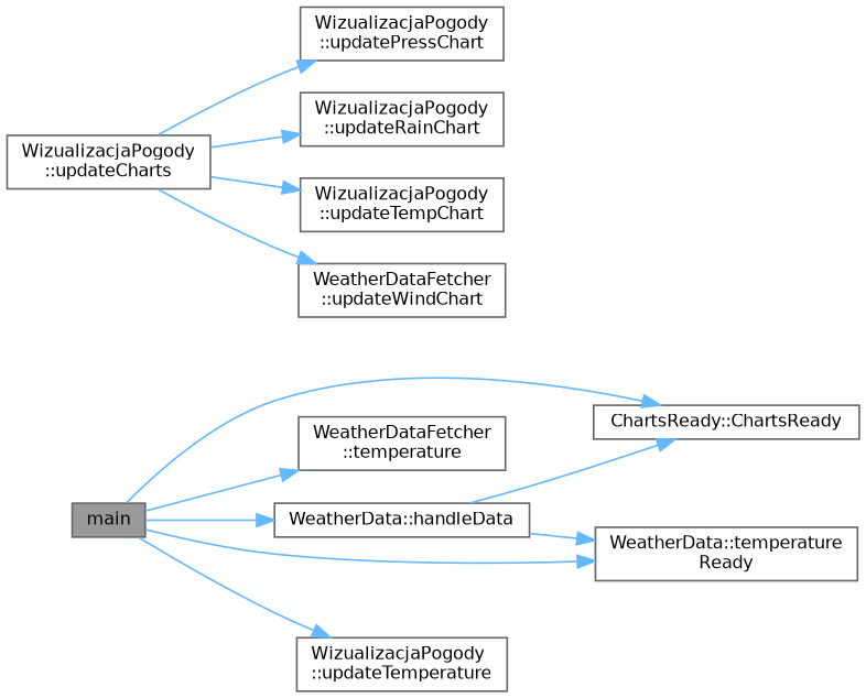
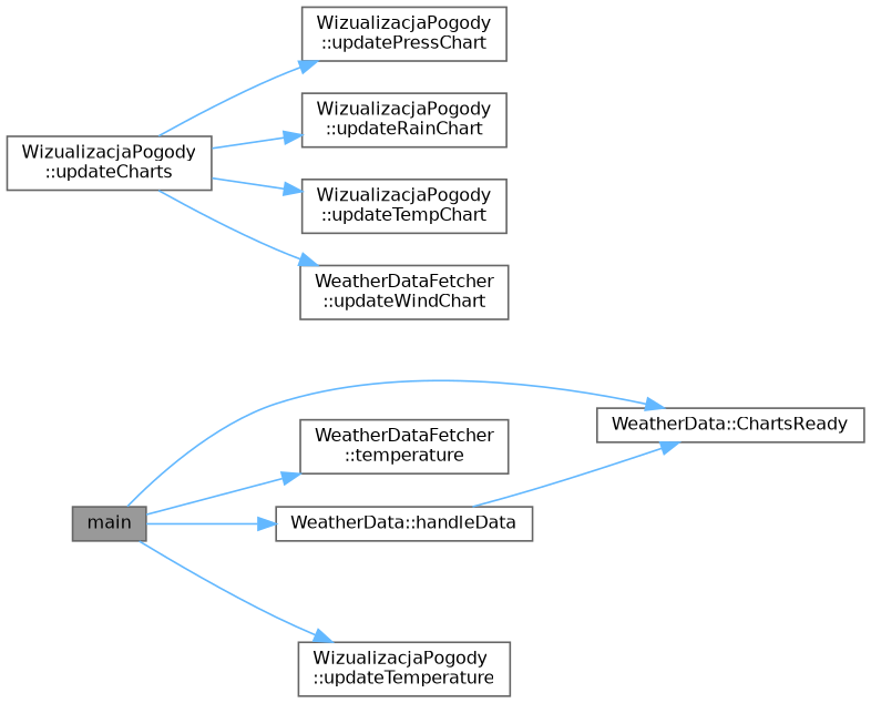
  digraph {
    rankdir=LR
    node [color=grey40 fillcolor=white fontname=Helvetica fontsize=10 shape=box style=filled]
    edge [color=steelblue1 fontname=Helvetica fontsize=10 labelfontname=Helvetica labelfontsize=10 style=solid]
    n1 [color=gray40 fillcolor=grey60 fontcolor=black height=0.2 label=main width=0.4]
-   n2 [height=0.2 label="ChartsReady::ChartsReady" width=0.4]
+   n2 [height=0.2 label="WeatherData::ChartsReady" width=0.4]
    n3 [height=0.2 label="WeatherDataFetcher\l::temperature" width=0.4]
    n4 [height=0.2 label="WeatherData::handleData" width=0.4]
-   n5 [height=0.2 label="WeatherData::temperature\lReady" width=0.4]
    n6 [height=0.2 label="WizualizacjaPogody\l::updateTemperature" width=0.4]
    n7 [height=0.2 label="WizualizacjaPogody\l::updateCharts" width=0.4]
    n8 [height=0.2 label="WizualizacjaPogody\l::updatePressChart" width=0.4]
    n9 [height=0.2 label="WizualizacjaPogody\l::updateRainChart" width=0.4]
    n10 [height=0.2 label="WizualizacjaPogody\l::updateTempChart" width=0.4]
    n11 [height=0.2 label="WeatherDataFetcher\l::updateWindChart" width=0.4]
    n1 -> n2
    n1 -> n3
    n1 -> n4
-   n1 -> n5
    n1 -> n6
    n4 -> n2
-   n4 -> n5
    n7 -> n8
    n7 -> n9
    n7 -> n10
    n7 -> n11
  }
